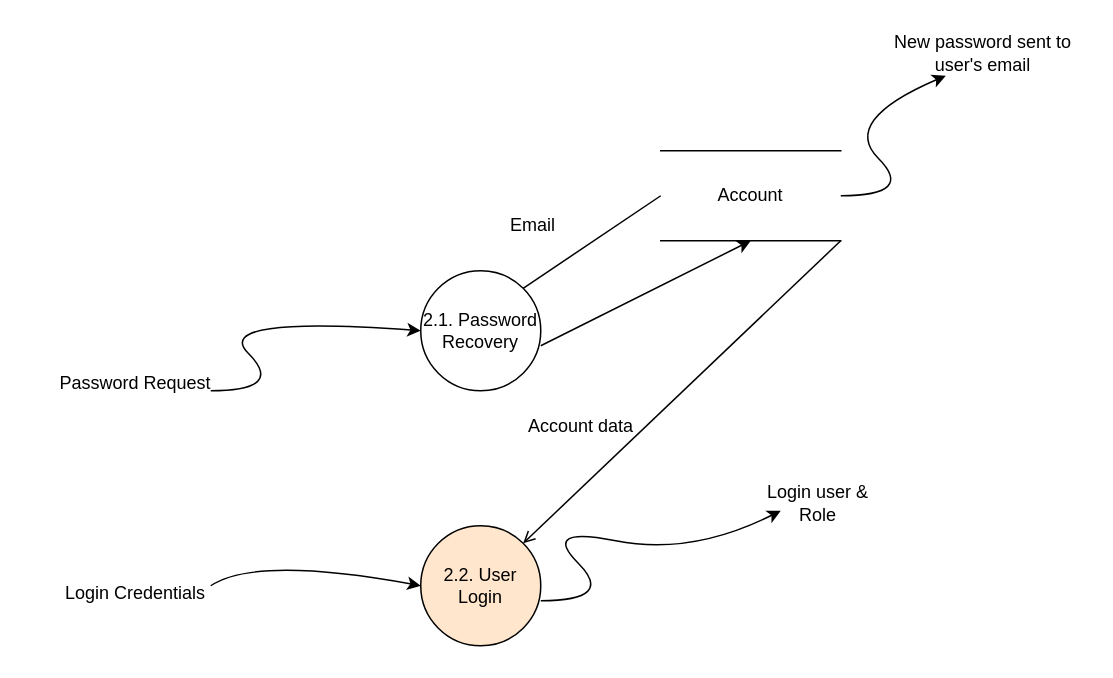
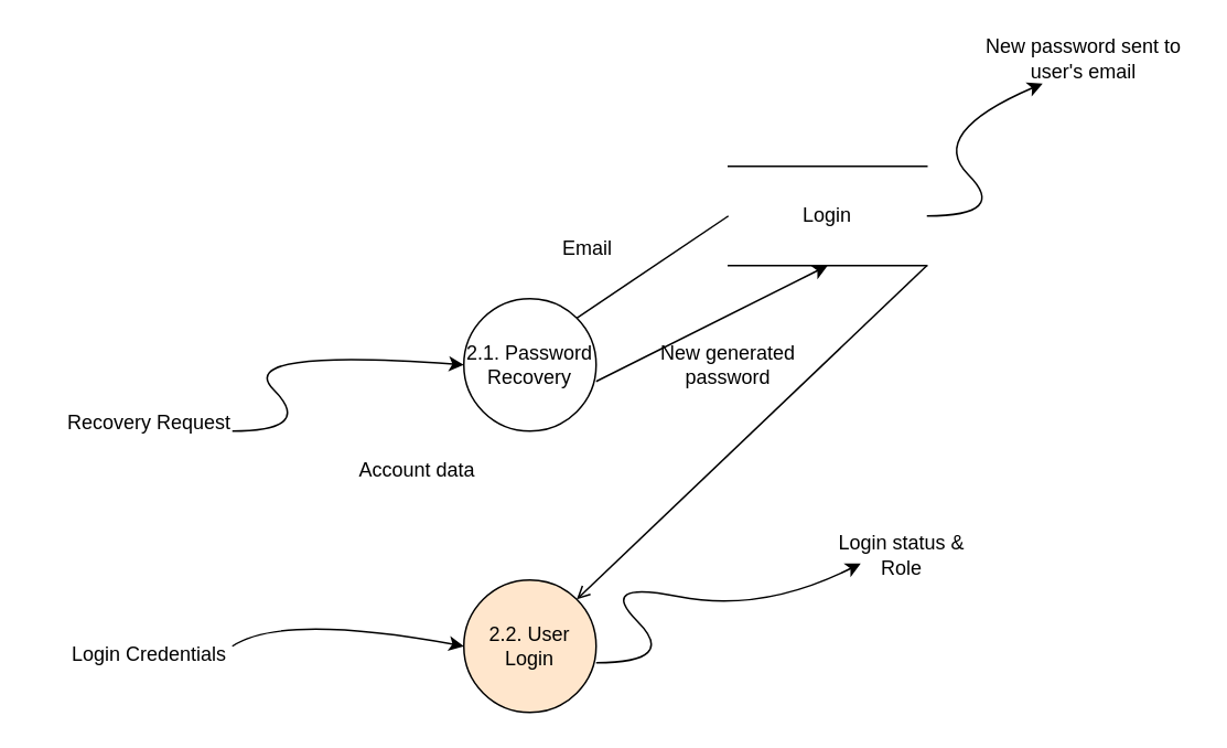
  <mxCell id="0" />
  <mxCell id="1" parent="0" />
  <mxCell id="2" value="2.2. User Login" style="ellipse;whiteSpace=wrap;html=1;aspect=fixed;fillColor=#ffe6cc;" vertex="1" parent="1"><mxGeometry x="280" y="350" width="80" height="80" as="geometry" /></mxCell>
  <mxCell id="3" value="2.1. Password Recovery" style="ellipse;whiteSpace=wrap;html=1;aspect=fixed;" vertex="1" parent="1"><mxGeometry x="280" y="180" width="80" height="80" as="geometry" /></mxCell>
  <mxCell id="4" value="" style="curved=1;endArrow=classic;html=1;rounded=0;entryX=0;entryY=0.5;entryDx=0;entryDy=0;" edge="1" parent="1" target="3"><mxGeometry width="50" height="50" relative="1" as="geometry"><mxPoint x="140" y="260" as="sourcePoint" /><mxPoint x="190" y="210" as="targetPoint" /><Array as="points"><mxPoint x="190" y="260" /><mxPoint x="140" y="210" /></Array></mxGeometry></mxCell>
- <mxCell id="5" value="Password Request" style="text;html=1;whiteSpace=wrap;strokeColor=none;fillColor=none;align=center;verticalAlign=middle;rounded=0;" vertex="1" parent="1"><mxGeometry x="20" y="240" width="140" height="30" as="geometry" /></mxCell>
+ <mxCell id="5" value="Recovery Request" style="text;html=1;whiteSpace=wrap;strokeColor=none;fillColor=none;align=center;verticalAlign=middle;rounded=0;" vertex="1" parent="1"><mxGeometry x="20" y="240" width="140" height="30" as="geometry" /></mxCell>
  <mxCell id="6" value="Login Credentials" style="text;html=1;whiteSpace=wrap;strokeColor=none;fillColor=none;align=center;verticalAlign=middle;rounded=0;" vertex="1" parent="1"><mxGeometry x="20" y="380" width="140" height="30" as="geometry" /></mxCell>
  <mxCell id="7" value="" style="curved=1;endArrow=classic;html=1;rounded=0;entryX=0;entryY=0.5;entryDx=0;entryDy=0;" edge="1" parent="1" target="2"><mxGeometry width="50" height="50" relative="1" as="geometry"><mxPoint x="140" y="390" as="sourcePoint" /><mxPoint x="140" y="340" as="targetPoint" /><Array as="points"><mxPoint x="140" y="390" /><mxPoint x="170" y="370" /></Array></mxGeometry></mxCell>
- <mxCell id="8" value="Account" style="shape=partialRectangle;whiteSpace=wrap;html=1;left=0;right=0;fillColor=none;" vertex="1" parent="1"><mxGeometry x="440" y="100" width="120" height="60" as="geometry" /></mxCell>
+ <mxCell id="8" value="Login" style="shape=partialRectangle;whiteSpace=wrap;html=1;left=0;right=0;fillColor=none;" vertex="1" parent="1"><mxGeometry x="440" y="100" width="120" height="60" as="geometry" /></mxCell>
  <mxCell id="9" value="" style="endArrow=classic;html=1;rounded=0;entryX=0.5;entryY=1;entryDx=0;entryDy=0;" edge="1" parent="1" target="8"><mxGeometry width="50" height="50" relative="1" as="geometry"><mxPoint x="360" y="230" as="sourcePoint" /><mxPoint x="410" y="180" as="targetPoint" /></mxGeometry></mxCell>
  <mxCell id="10" value="" style="endArrow=none;html=1;rounded=0;entryX=1;entryY=0;entryDx=0;entryDy=0;exitX=0;exitY=0.5;exitDx=0;exitDy=0;" edge="1" parent="1" source="8" target="3"><mxGeometry width="50" height="50" relative="1" as="geometry"><mxPoint x="300" y="180" as="sourcePoint" /><mxPoint x="440" y="110" as="targetPoint" /></mxGeometry></mxCell>
  <mxCell id="11" value="Email" style="text;html=1;whiteSpace=wrap;strokeColor=none;fillColor=none;align=center;verticalAlign=middle;rounded=0;" vertex="1" parent="1"><mxGeometry x="325" y="135" width="60" height="30" as="geometry" /></mxCell>
+ <mxCell id="12" value="New generated password" style="text;html=1;whiteSpace=wrap;strokeColor=none;fillColor=none;align=center;verticalAlign=middle;rounded=0;" vertex="1" parent="1"><mxGeometry x="390" y="205" width="100" height="30" as="geometry" /></mxCell>
  <mxCell id="13" value="" style="endArrow=open;html=1;rounded=0;entryX=1;entryY=0;entryDx=0;entryDy=0;exitX=1;exitY=1;exitDx=0;exitDy=0;" edge="1" parent="1" source="8" target="2"><mxGeometry width="50" height="50" relative="1" as="geometry"><mxPoint x="390" y="320" as="sourcePoint" /><mxPoint x="440" y="270" as="targetPoint" /></mxGeometry></mxCell>
- <mxCell id="14" value="Account data" style="text;whiteSpace=wrap;html=1;" vertex="1" parent="1"><mxGeometry x="350" y="270" width="80" height="40" as="geometry" /></mxCell>
+ <mxCell id="14" value="Account data" style="text;whiteSpace=wrap;html=1;" vertex="1" parent="1"><mxGeometry x="215" y="270" width="80" height="40" as="geometry" /></mxCell>
  <mxCell id="15" value="" style="curved=1;endArrow=classic;html=1;rounded=0;" edge="1" parent="1"><mxGeometry width="50" height="50" relative="1" as="geometry"><mxPoint x="560" y="130" as="sourcePoint" /><mxPoint x="630" y="50" as="targetPoint" /><Array as="points"><mxPoint x="610" y="130" /><mxPoint x="560" y="80" /></Array></mxGeometry></mxCell>
  <mxCell id="16" value="New password sent to user's email" style="text;html=1;whiteSpace=wrap;strokeColor=none;fillColor=none;align=center;verticalAlign=middle;rounded=0;" vertex="1" parent="1"><mxGeometry x="590" y="20" width="130" height="30" as="geometry" /></mxCell>
  <mxCell id="17" value="" style="curved=1;endArrow=classic;html=1;rounded=0;" edge="1" parent="1"><mxGeometry width="50" height="50" relative="1" as="geometry"><mxPoint x="360" y="400" as="sourcePoint" /><mxPoint x="520" y="340" as="targetPoint" /><Array as="points"><mxPoint x="410" y="400" /><mxPoint x="360" y="350" /><mxPoint x="460" y="370" /></Array></mxGeometry></mxCell>
- <mxCell id="18" value="Login user &amp;amp; Role" style="text;html=1;whiteSpace=wrap;strokeColor=none;fillColor=none;align=center;verticalAlign=middle;rounded=0;" vertex="1" parent="1"><mxGeometry x="500" y="320" width="90" height="30" as="geometry" /></mxCell>
+ <mxCell id="18" value="Login status &amp;amp; Role" style="text;html=1;whiteSpace=wrap;strokeColor=none;fillColor=none;align=center;verticalAlign=middle;rounded=0;" vertex="1" parent="1"><mxGeometry x="500" y="320" width="90" height="30" as="geometry" /></mxCell>
